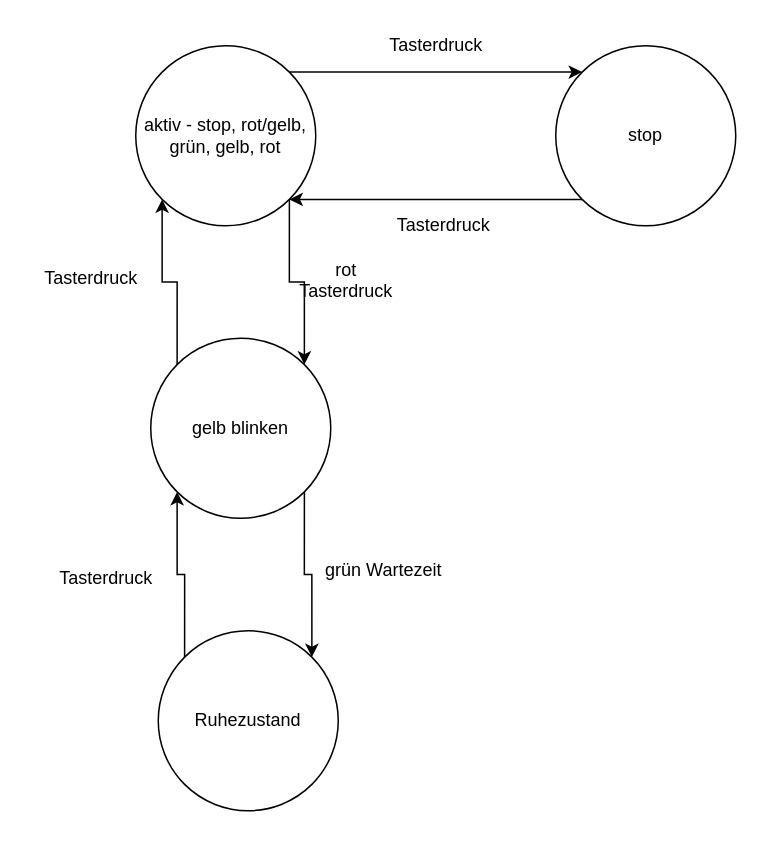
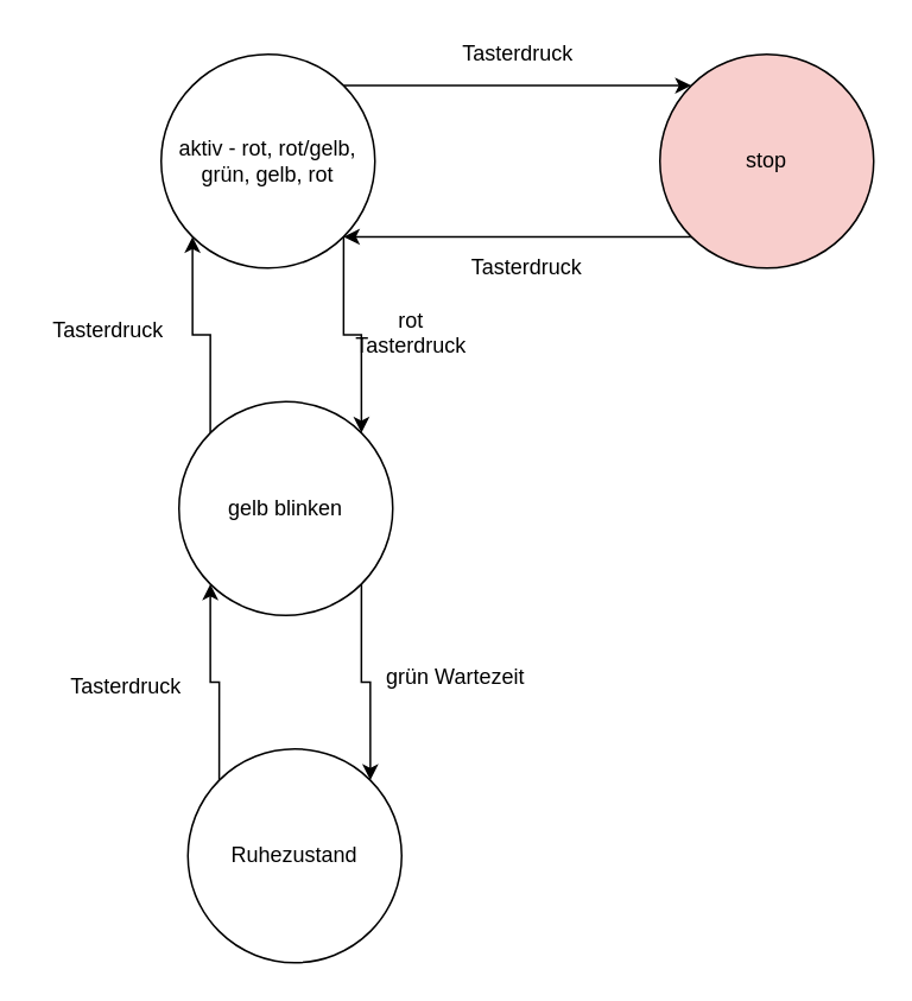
  <mxCell id="0" />
  <mxCell id="1" parent="0" />
  <mxCell id="2" style="edgeStyle=orthogonalEdgeStyle;rounded=0;orthogonalLoop=1;jettySize=auto;html=1;exitX=0;exitY=0;exitDx=0;exitDy=0;entryX=0;entryY=1;entryDx=0;entryDy=0;" edge="1" parent="1" source="4" target="7"><mxGeometry relative="1" as="geometry" /></mxCell>
  <mxCell id="3" style="edgeStyle=orthogonalEdgeStyle;rounded=0;orthogonalLoop=1;jettySize=auto;html=1;exitX=1;exitY=1;exitDx=0;exitDy=0;entryX=1;entryY=0;entryDx=0;entryDy=0;" edge="1" parent="1" source="4" target="11"><mxGeometry relative="1" as="geometry" /></mxCell>
  <mxCell id="4" value="gelb blinken" style="ellipse;whiteSpace=wrap;html=1;" vertex="1" parent="1"><mxGeometry x="100" y="225" width="120" height="120" as="geometry" /></mxCell>
  <mxCell id="5" style="edgeStyle=orthogonalEdgeStyle;rounded=0;orthogonalLoop=1;jettySize=auto;html=1;exitX=1;exitY=0;exitDx=0;exitDy=0;entryX=0;entryY=0;entryDx=0;entryDy=0;" edge="1" parent="1" source="7" target="9"><mxGeometry relative="1" as="geometry" /></mxCell>
  <mxCell id="6" style="edgeStyle=orthogonalEdgeStyle;rounded=0;orthogonalLoop=1;jettySize=auto;html=1;exitX=1;exitY=1;exitDx=0;exitDy=0;entryX=1;entryY=0;entryDx=0;entryDy=0;" edge="1" parent="1" source="7" target="4"><mxGeometry relative="1" as="geometry" /></mxCell>
- <mxCell id="7" value="&lt;div&gt;aktiv - stop, rot/gelb, grün, gelb, rot&lt;/div&gt;" style="ellipse;whiteSpace=wrap;html=1;" vertex="1" parent="1"><mxGeometry x="90" y="30" width="120" height="120" as="geometry" /></mxCell>
+ <mxCell id="7" value="&lt;div&gt;aktiv - rot, rot/gelb, grün, gelb, rot&lt;/div&gt;" style="ellipse;whiteSpace=wrap;html=1;" vertex="1" parent="1"><mxGeometry x="90" y="30" width="120" height="120" as="geometry" /></mxCell>
  <mxCell id="8" style="edgeStyle=orthogonalEdgeStyle;rounded=0;orthogonalLoop=1;jettySize=auto;html=1;exitX=0;exitY=1;exitDx=0;exitDy=0;entryX=1;entryY=1;entryDx=0;entryDy=0;" edge="1" parent="1" source="9" target="7"><mxGeometry relative="1" as="geometry" /></mxCell>
- <mxCell id="9" value="&lt;div&gt;stop&lt;/div&gt;" style="ellipse;whiteSpace=wrap;html=1;" vertex="1" parent="1"><mxGeometry x="370" y="30" width="120" height="120" as="geometry" /></mxCell>
+ <mxCell id="9" value="&lt;div&gt;stop&lt;/div&gt;" style="ellipse;whiteSpace=wrap;html=1;fillColor=#f8cecc;" vertex="1" parent="1"><mxGeometry x="370" y="30" width="120" height="120" as="geometry" /></mxCell>
  <mxCell id="10" style="edgeStyle=orthogonalEdgeStyle;rounded=0;orthogonalLoop=1;jettySize=auto;html=1;exitX=0;exitY=0;exitDx=0;exitDy=0;entryX=0;entryY=1;entryDx=0;entryDy=0;" edge="1" parent="1" source="11" target="4"><mxGeometry relative="1" as="geometry" /></mxCell>
  <mxCell id="11" value="Ruhezustand" style="ellipse;whiteSpace=wrap;html=1;" vertex="1" parent="1"><mxGeometry x="105" y="420" width="120" height="120" as="geometry" /></mxCell>
  <mxCell id="12" value="Tasterdruck" style="text;html=1;resizable=0;points=[];autosize=1;align=center;verticalAlign=top;spacingTop=-4;rounded=0;imageAlign=center;" vertex="1" parent="1"><mxGeometry x="250" y="20" width="80" height="20" as="geometry" /></mxCell>
  <mxCell id="13" value="Tasterdruck" style="text;html=1;resizable=0;points=[];autosize=1;align=center;verticalAlign=top;spacingTop=-4;rounded=0;imageAlign=center;" vertex="1" parent="1"><mxGeometry x="255" y="140" width="80" height="20" as="geometry" /></mxCell>
  <mxCell id="14" value="Tasterdruck" style="text;html=1;resizable=0;points=[];autosize=1;align=center;verticalAlign=top;spacingTop=-4;rounded=0;imageAlign=center;" vertex="1" parent="1"><mxGeometry x="20" y="175" width="80" height="20" as="geometry" /></mxCell>
  <mxCell id="15" value="&lt;div&gt;grün Wartezeit&lt;/div&gt;&lt;div&gt;&lt;br&gt;&lt;/div&gt;" style="text;html=1;resizable=0;points=[];autosize=1;align=center;verticalAlign=top;spacingTop=-4;rounded=0;imageAlign=center;" vertex="1" parent="1"><mxGeometry x="200" y="370" width="110" height="30" as="geometry" /></mxCell>
  <mxCell id="16" value="Tasterdruck" style="text;html=1;resizable=0;points=[];autosize=1;align=center;verticalAlign=top;spacingTop=-4;rounded=0;imageAlign=center;" vertex="1" parent="1"><mxGeometry x="30" y="375" width="80" height="20" as="geometry" /></mxCell>
  <mxCell id="17" value="&lt;div&gt;rot &lt;br&gt;&lt;/div&gt;&lt;div&gt;Tasterdruck&lt;/div&gt;" style="text;html=1;resizable=0;points=[];autosize=1;align=center;verticalAlign=top;spacingTop=-4;rounded=0;imageAlign=center;" vertex="1" parent="1"><mxGeometry x="190" y="170" width="80" height="30" as="geometry" /></mxCell>
